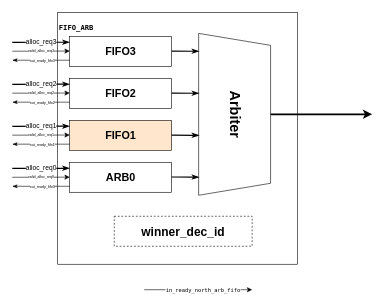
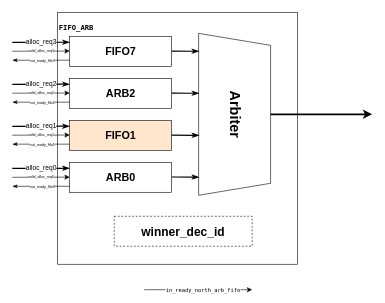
  <mxCell id="0" />
  <mxCell id="1" parent="0" />
  <mxCell id="2" value="&lt;pre&gt;FIFO_ARB&lt;/pre&gt;" style="rounded=0;whiteSpace=wrap;html=1;align=left;verticalAlign=top;fontStyle=1" vertex="1" parent="1"><mxGeometry x="95.72" y="20" width="400" height="420" as="geometry" /></mxCell>
  <mxCell id="3" value="&lt;h1&gt;Arbiter&lt;/h1&gt;" style="shape=trapezoid;perimeter=trapezoidPerimeter;whiteSpace=wrap;html=1;fixedSize=1;rotation=90;" vertex="1" parent="1"><mxGeometry x="255.72" y="130" width="270" height="120" as="geometry" /></mxCell>
- <mxCell id="4" value="&lt;h2&gt;FIFO3&lt;/h2&gt;" style="rounded=0;whiteSpace=wrap;html=1;" vertex="1" parent="1"><mxGeometry x="115.72" width="170" height="50" as="geometry" y="60" /></mxCell>
- <mxCell id="5" value="&lt;h2&gt;FIFO2&lt;/h2&gt;" style="rounded=0;whiteSpace=wrap;html=1;" vertex="1" parent="1"><mxGeometry x="115.72" y="130" width="170" height="50" as="geometry" /></mxCell>
+ <mxCell id="4" value="&lt;h2&gt;FIFO7&lt;/h2&gt;" style="rounded=0;whiteSpace=wrap;html=1;" vertex="1" parent="1"><mxGeometry x="115.72" width="170" height="50" as="geometry" y="60" /></mxCell>
+ <mxCell id="5" value="&lt;h2&gt;ARB2&lt;/h2&gt;" style="rounded=0;whiteSpace=wrap;html=1;" vertex="1" parent="1"><mxGeometry x="115.72" y="130" width="170" height="50" as="geometry" /></mxCell>
  <mxCell id="6" value="&lt;h2&gt;FIFO1&lt;/h2&gt;" style="rounded=0;whiteSpace=wrap;html=1;fillColor=#ffe6cc;" vertex="1" parent="1"><mxGeometry x="115.72" y="200" width="170" height="50" as="geometry" /></mxCell>
  <mxCell id="7" value="&lt;h2&gt;ARB0&lt;/h2&gt;" style="rounded=0;whiteSpace=wrap;html=1;" vertex="1" parent="1"><mxGeometry x="115.72" y="270" width="170" height="50" as="geometry" /></mxCell>
  <mxCell id="8" value="" style="endArrow=classic;html=1;exitX=0.5;exitY=0;exitDx=0;exitDy=0;strokeWidth=3;" edge="1" parent="1" source="3"><mxGeometry width="50" height="50" relative="1" as="geometry"><mxPoint x="540" y="189.5" as="sourcePoint" /><mxPoint x="620" y="190" as="targetPoint" /></mxGeometry></mxCell>
  <mxCell id="9" value="" style="endArrow=classicThin;html=1;exitX=0.5;exitY=0;exitDx=0;exitDy=0;strokeWidth=2;endFill=1;entryX=0.888;entryY=0.994;entryDx=0;entryDy=0;entryPerimeter=0;" edge="1" parent="1" target="3"><mxGeometry width="50" height="50" relative="1" as="geometry"><mxPoint x="285.72" y="294.5" as="sourcePoint" /><mxPoint x="325.72" y="295" as="targetPoint" /></mxGeometry></mxCell>
  <mxCell id="10" value="" style="endArrow=classicThin;html=1;exitX=0.5;exitY=0;exitDx=0;exitDy=0;strokeWidth=2;endFill=1;entryX=0.888;entryY=0.994;entryDx=0;entryDy=0;entryPerimeter=0;" edge="1" parent="1"><mxGeometry width="50" height="50" relative="1" as="geometry"><mxPoint x="285.72" y="224.8" as="sourcePoint" /><mxPoint x="331.44" y="225.06" as="targetPoint" /></mxGeometry></mxCell>
  <mxCell id="11" value="" style="endArrow=classicThin;html=1;exitX=0.5;exitY=0;exitDx=0;exitDy=0;strokeWidth=2;endFill=1;entryX=0.888;entryY=0.994;entryDx=0;entryDy=0;entryPerimeter=0;" edge="1" parent="1"><mxGeometry width="50" height="50" relative="1" as="geometry"><mxPoint x="285.72" y="154.66" as="sourcePoint" /><mxPoint x="331.44" y="154.92" as="targetPoint" /></mxGeometry></mxCell>
  <mxCell id="12" value="" style="endArrow=classicThin;html=1;exitX=0.5;exitY=0;exitDx=0;exitDy=0;strokeWidth=2;endFill=1;entryX=0.888;entryY=0.994;entryDx=0;entryDy=0;entryPerimeter=0;" edge="1" parent="1"><mxGeometry width="50" height="50" relative="1" as="geometry"><mxPoint x="285.72" y="84.66" as="sourcePoint" /><mxPoint x="331.44" y="84.92" as="targetPoint" /></mxGeometry></mxCell>
  <mxCell id="13" value="alloc_req0" style="endArrow=classicThin;html=1;strokeWidth=2;endFill=1;entryX=0.888;entryY=0.994;entryDx=0;entryDy=0;entryPerimeter=0;" edge="1" parent="1"><mxGeometry width="50" height="50" relative="1" as="geometry"><mxPoint x="20" y="280.24" as="sourcePoint" /><mxPoint x="115.72" y="280" as="targetPoint" /></mxGeometry></mxCell>
  <mxCell id="14" value="&lt;font style=&quot;font-size: 6px;&quot;&gt;out_ready_fifo0&lt;/font&gt;" style="endArrow=classicThin;html=1;strokeWidth=1;endFill=1;" edge="1" parent="1"><mxGeometry x="-0.045" width="50" height="50" relative="1" as="geometry"><mxPoint x="115.72" y="310" as="sourcePoint" /><mxPoint x="20" y="310" as="targetPoint" /><mxPoint as="offset" /></mxGeometry></mxCell>
  <mxCell id="15" value="valid_alloc_req0" style="endArrow=classic;html=1;strokeWidth=1;fontSize=6;targetPerimeterSpacing=0;jumpSize=9;" edge="1" parent="1"><mxGeometry width="50" height="50" relative="1" as="geometry"><mxPoint x="20" y="295" as="sourcePoint" /><mxPoint x="115.72" y="294.76" as="targetPoint" /></mxGeometry></mxCell>
  <mxCell id="16" value="alloc_req1" style="endArrow=classicThin;html=1;strokeWidth=2;endFill=1;entryX=0.888;entryY=0.994;entryDx=0;entryDy=0;entryPerimeter=0;" edge="1" parent="1"><mxGeometry width="50" height="50" relative="1" as="geometry"><mxPoint x="20" y="210" as="sourcePoint" /><mxPoint x="115.72" y="209.76" as="targetPoint" /></mxGeometry></mxCell>
  <mxCell id="17" value="&lt;font style=&quot;font-size: 6px;&quot;&gt;out_ready_fifo1&lt;/font&gt;" style="endArrow=classicThin;html=1;strokeWidth=1;endFill=1;" edge="1" parent="1"><mxGeometry x="-0.045" width="50" height="50" relative="1" as="geometry"><mxPoint x="115.72" y="239.76" as="sourcePoint" /><mxPoint x="20" y="239.76" as="targetPoint" /><mxPoint as="offset" /></mxGeometry></mxCell>
  <mxCell id="18" value="valid_alloc_req1" style="endArrow=classic;html=1;strokeWidth=1;fontSize=6;targetPerimeterSpacing=0;jumpSize=9;" edge="1" parent="1"><mxGeometry width="50" height="50" relative="1" as="geometry"><mxPoint x="20" y="224.76" as="sourcePoint" /><mxPoint x="115.72" y="224.52" as="targetPoint" /></mxGeometry></mxCell>
  <mxCell id="19" value="alloc_req3" style="endArrow=classicThin;html=1;strokeWidth=2;endFill=1;entryX=0.888;entryY=0.994;entryDx=0;entryDy=0;entryPerimeter=0;" edge="1" parent="1"><mxGeometry width="50" height="50" relative="1" as="geometry"><mxPoint x="20" y="70" as="sourcePoint" /><mxPoint x="115.72" y="69.76" as="targetPoint" /></mxGeometry></mxCell>
  <mxCell id="20" value="&lt;font style=&quot;font-size: 6px;&quot;&gt;out_ready_fifo3&lt;/font&gt;" style="endArrow=classicThin;html=1;strokeWidth=1;endFill=1;" edge="1" parent="1"><mxGeometry x="-0.045" width="50" height="50" relative="1" as="geometry"><mxPoint x="115.72" y="99.76" as="sourcePoint" /><mxPoint x="20" y="99.76" as="targetPoint" /><mxPoint as="offset" /></mxGeometry></mxCell>
  <mxCell id="21" value="valid_alloc_req3" style="endArrow=classic;html=1;strokeWidth=1;fontSize=6;targetPerimeterSpacing=0;jumpSize=9;" edge="1" parent="1"><mxGeometry width="50" height="50" relative="1" as="geometry"><mxPoint x="20" y="84.76" as="sourcePoint" /><mxPoint x="115.72" y="84.52" as="targetPoint" /></mxGeometry></mxCell>
  <mxCell id="22" value="alloc_req2" style="endArrow=classicThin;html=1;strokeWidth=2;endFill=1;entryX=0.888;entryY=0.994;entryDx=0;entryDy=0;entryPerimeter=0;" edge="1" parent="1"><mxGeometry width="50" height="50" relative="1" as="geometry"><mxPoint x="20" y="140" as="sourcePoint" /><mxPoint x="115.72" y="139.76" as="targetPoint" /></mxGeometry></mxCell>
  <mxCell id="23" value="&lt;font style=&quot;font-size: 6px;&quot;&gt;out_ready_fifo2&lt;/font&gt;" style="endArrow=classicThin;html=1;strokeWidth=1;endFill=1;" edge="1" parent="1"><mxGeometry x="-0.045" width="50" height="50" relative="1" as="geometry"><mxPoint x="115.72" y="169.76" as="sourcePoint" /><mxPoint x="20" y="169.76" as="targetPoint" /><mxPoint as="offset" /></mxGeometry></mxCell>
  <mxCell id="24" value="valid_alloc_req2" style="endArrow=classic;html=1;strokeWidth=1;fontSize=6;targetPerimeterSpacing=0;jumpSize=9;" edge="1" parent="1"><mxGeometry width="50" height="50" relative="1" as="geometry"><mxPoint x="20" y="154.76" as="sourcePoint" /><mxPoint x="115.72" y="154.52" as="targetPoint" /></mxGeometry></mxCell>
  <mxCell id="25" value="&lt;h2 style=&quot;font-size: 20px;&quot;&gt;winner_dec_id&lt;/h2&gt;" style="rounded=0;whiteSpace=wrap;html=1;fontSize=6;dashed=1;" vertex="1" parent="1"><mxGeometry x="190" y="360" width="230" height="50" as="geometry" /></mxCell>
  <mxCell id="26" value="&lt;pre style=&quot;font-size: 9px;&quot;&gt;in_ready_north_arb_fifo&lt;/pre&gt;" style="endArrow=classic;html=1;strokeWidth=1;fontSize=20;targetPerimeterSpacing=0;jumpSize=9;" edge="1" parent="1"><mxGeometry x="0.091" width="50" height="50" relative="1" as="geometry"><mxPoint x="240" y="482.5" as="sourcePoint" /><mxPoint x="420" y="482.5" as="targetPoint" /><mxPoint as="offset" /></mxGeometry></mxCell>
